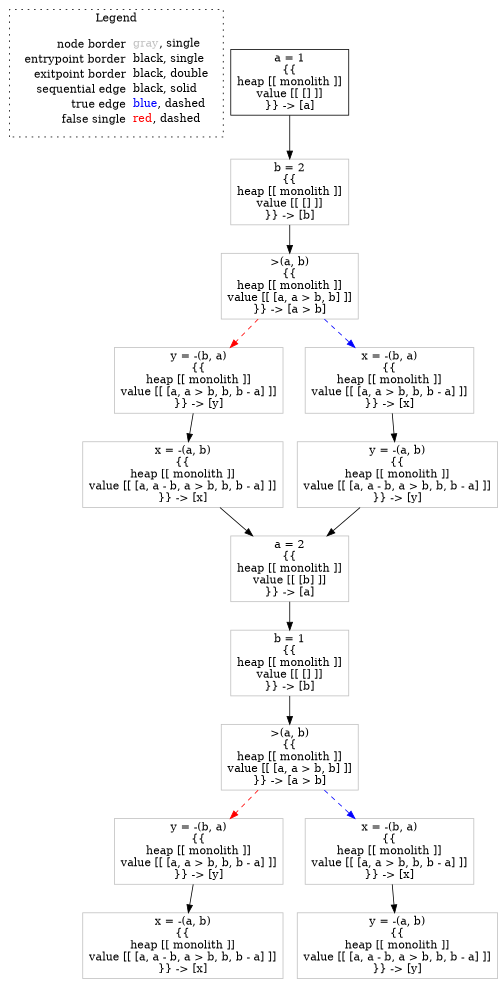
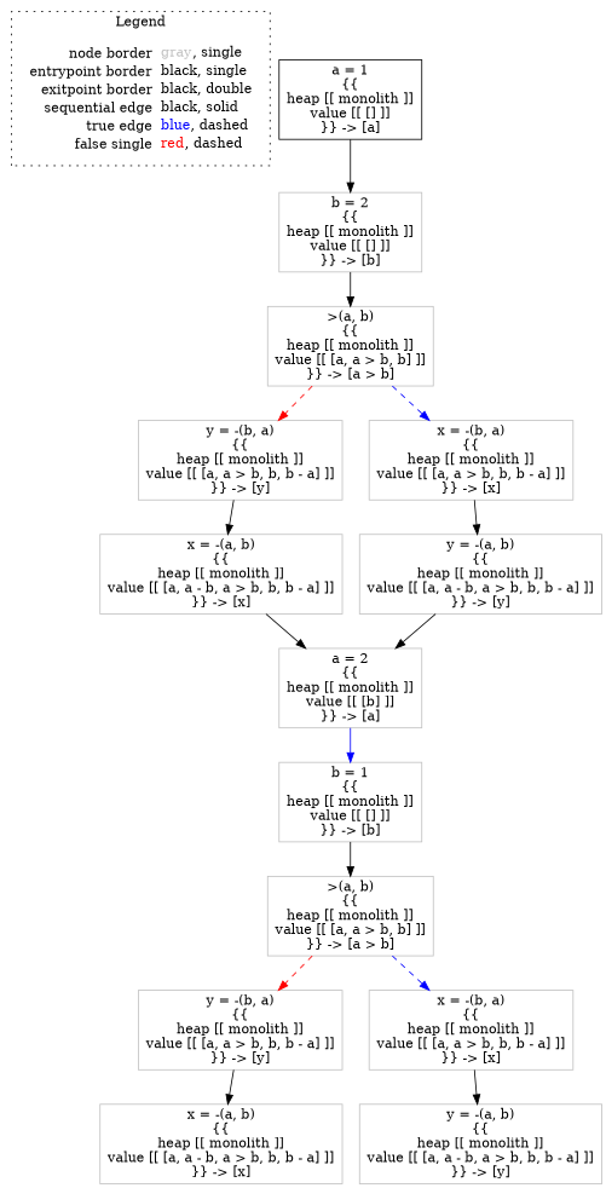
  digraph {
    node [shape=rect color=gray]
    edge [color=black]
    n1 [label=<<table border="0" cellpadding="2" cellspacing="0" cellborder="0"><tr><td align="right">node border&nbsp;</td><td align="left"><font color="gray">gray</font>, single</td></tr><tr><td align="right">entrypoint border&nbsp;</td><td align="left"><font color="black">black</font>, single</td></tr><tr><td align="right">exitpoint border&nbsp;</td><td align="left"><font color="black">black</font>, double</td></tr><tr><td align="right">sequential edge&nbsp;</td><td align="left"><font color="black">black</font>, solid</td></tr><tr><td align="right">true edge&nbsp;</td><td align="left"><font color="blue">blue</font>, dashed</td></tr><tr><td align="right">false single&nbsp;</td><td align="left"><font color="red">red</font>, dashed</td></tr></table>> shape=plaintext color=""]
    n2 [color=black label=<a = 1<BR/>{{<BR/>heap [[ monolith ]]<BR/>value [[ [] ]]<BR/>}} -&gt; [a]>]
    n3 [label=<b = 2<BR/>{{<BR/>heap [[ monolith ]]<BR/>value [[ [] ]]<BR/>}} -&gt; [b]>]
    n4 [label=<&gt;(a, b)<BR/>{{<BR/>heap [[ monolith ]]<BR/>value [[ [a, a &gt; b, b] ]]<BR/>}} -&gt; [a &gt; b]>]
    n5 [label=<y = -(b, a)<BR/>{{<BR/>heap [[ monolith ]]<BR/>value [[ [a, a &gt; b, b, b - a] ]]<BR/>}} -&gt; [y]>]
    n6 [label=<x = -(a, b)<BR/>{{<BR/>heap [[ monolith ]]<BR/>value [[ [a, a - b, a &gt; b, b, b - a] ]]<BR/>}} -&gt; [x]>]
    n7 [label=<a = 2<BR/>{{<BR/>heap [[ monolith ]]<BR/>value [[ [b] ]]<BR/>}} -&gt; [a]>]
    n8 [label=<y = -(a, b)<BR/>{{<BR/>heap [[ monolith ]]<BR/>value [[ [a, a - b, a &gt; b, b, b - a] ]]<BR/>}} -&gt; [y]>]
    n9 [label=<x = -(b, a)<BR/>{{<BR/>heap [[ monolith ]]<BR/>value [[ [a, a &gt; b, b, b - a] ]]<BR/>}} -&gt; [x]>]
    n10 [label=<y = -(a, b)<BR/>{{<BR/>heap [[ monolith ]]<BR/>value [[ [a, a - b, a &gt; b, b, b - a] ]]<BR/>}} -&gt; [y]>]
    n11 [label=<b = 1<BR/>{{<BR/>heap [[ monolith ]]<BR/>value [[ [] ]]<BR/>}} -&gt; [b]>]
    n12 [label=<&gt;(a, b)<BR/>{{<BR/>heap [[ monolith ]]<BR/>value [[ [a, a &gt; b, b] ]]<BR/>}} -&gt; [a &gt; b]>]
    n13 [label=<y = -(b, a)<BR/>{{<BR/>heap [[ monolith ]]<BR/>value [[ [a, a &gt; b, b, b - a] ]]<BR/>}} -&gt; [y]>]
    n14 [label=<x = -(b, a)<BR/>{{<BR/>heap [[ monolith ]]<BR/>value [[ [a, a &gt; b, b, b - a] ]]<BR/>}} -&gt; [x]>]
    n15 [label=<x = -(a, b)<BR/>{{<BR/>heap [[ monolith ]]<BR/>value [[ [a, a - b, a &gt; b, b, b - a] ]]<BR/>}} -&gt; [x]>]
    subgraph cluster_1 {
      label=Legend
      style=dotted
      n1
    }
    n2 -> n3
    n3 -> n4
    n4 -> n5 [color=red style=dashed]
    n4 -> n9 [color=blue style=dashed]
    n5 -> n6
    n6 -> n7
-   n7 -> n11
+   n7 -> n11 [color=blue]
    n9 -> n10
    n10 -> n7
    n11 -> n12
    n12 -> n13 [color=red style=dashed]
    n12 -> n14 [color=blue style=dashed]
    n13 -> n15
    n14 -> n8
  }
